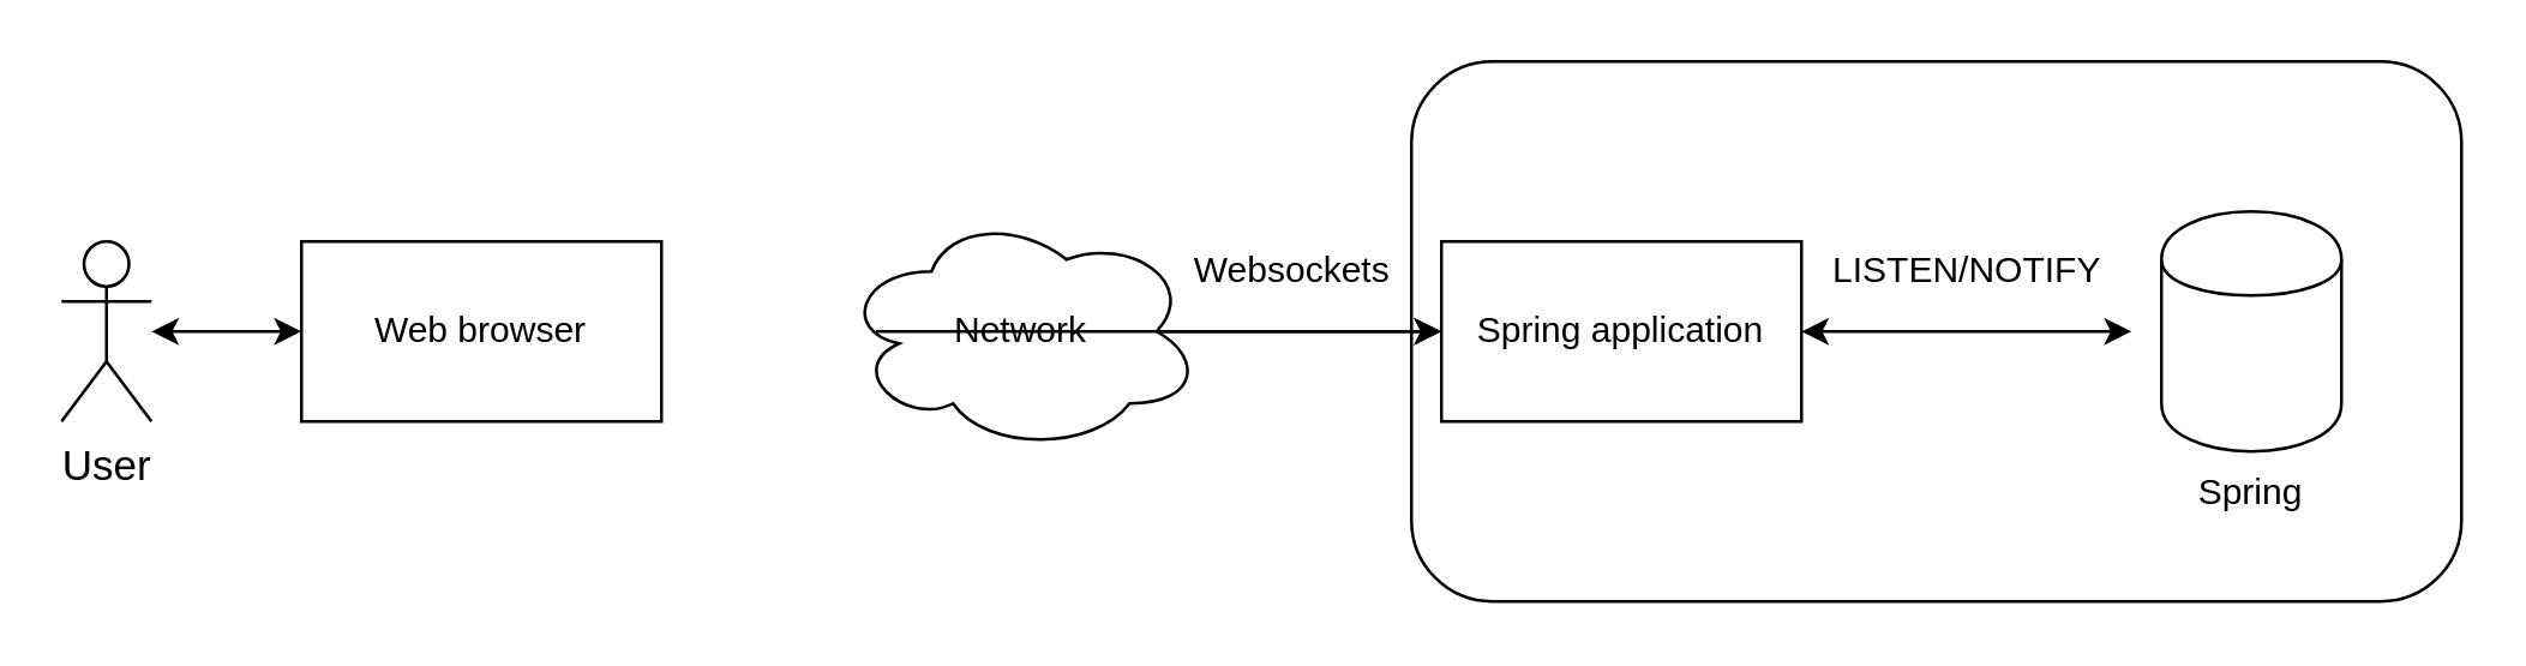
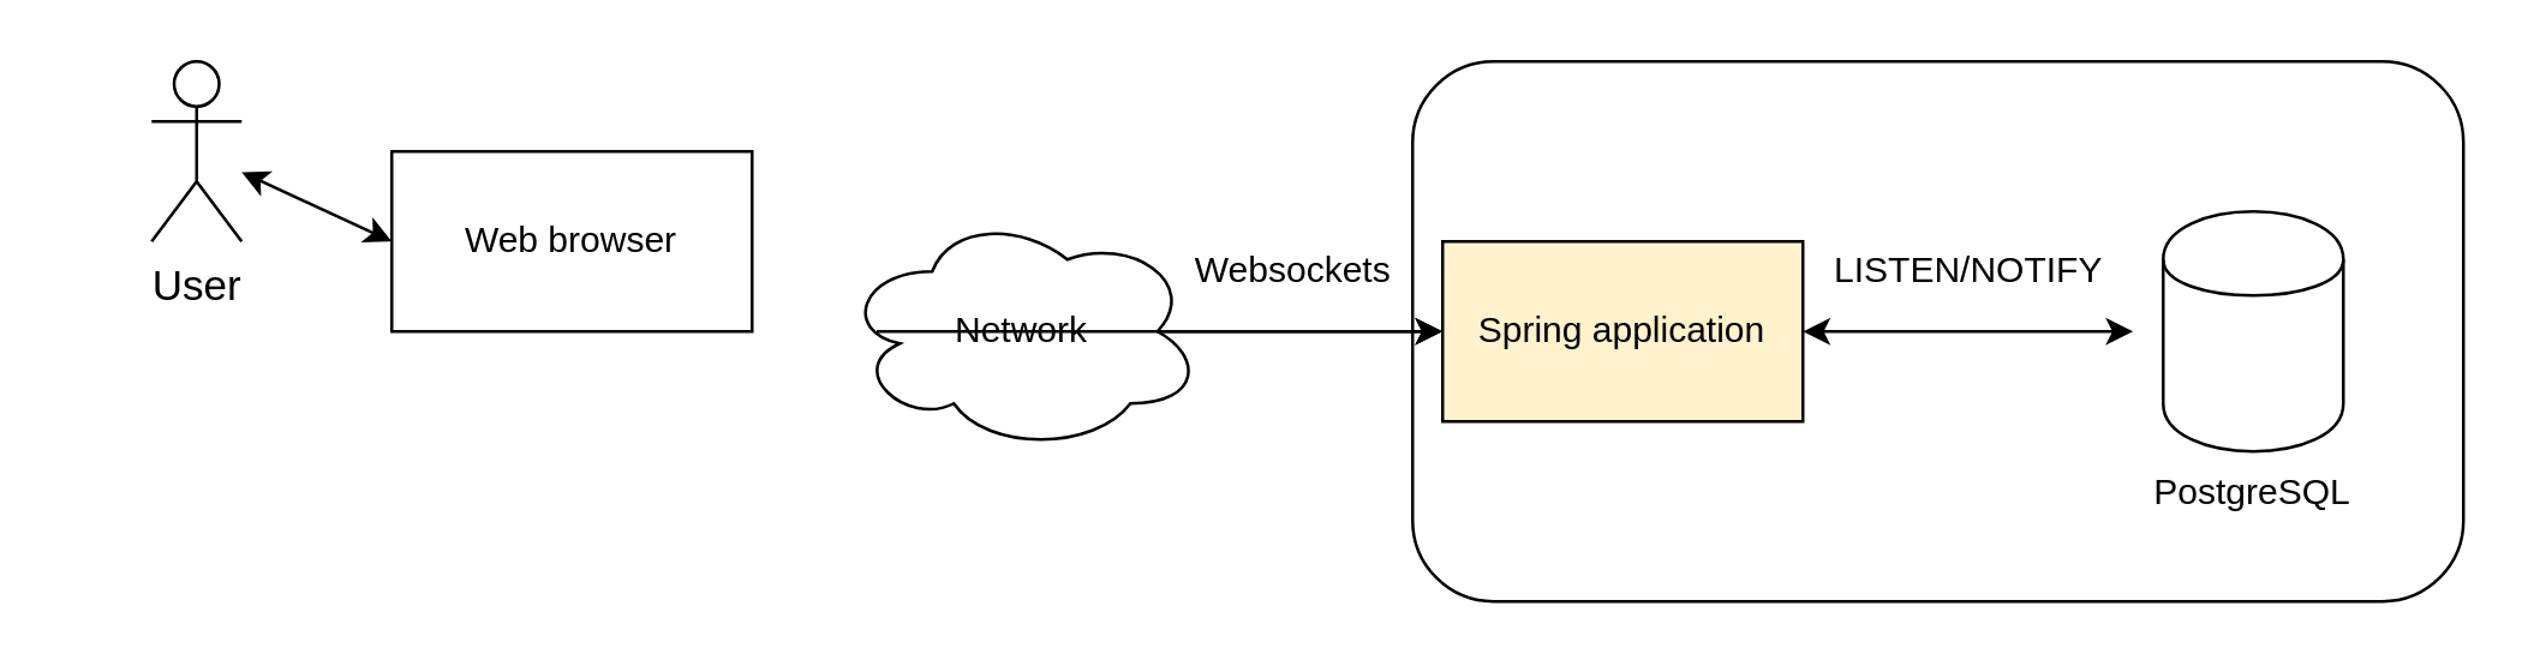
  <mxCell id="0" />
  <mxCell id="1" parent="0" />
  <mxCell id="2" value="" style="rounded=1;whiteSpace=wrap;html=1;" vertex="1" parent="1"><mxGeometry x="470" y="20" width="350" height="180" as="geometry" /></mxCell>
- <mxCell id="3" value="Web browser" style="rounded=0;whiteSpace=wrap;html=1;" vertex="1" parent="1"><mxGeometry x="100" y="80" width="120" height="60" as="geometry" /></mxCell>
- <mxCell id="4" value="Spring application" style="rounded=0;whiteSpace=wrap;html=1;" vertex="1" parent="1"><mxGeometry x="480" y="80" width="120" height="60" as="geometry" /></mxCell>
+ <mxCell id="3" value="Web browser" style="rounded=0;whiteSpace=wrap;html=1;" vertex="1" parent="1"><mxGeometry x="130" y="50" width="120" height="60" as="geometry" /></mxCell>
+ <mxCell id="4" value="Spring application" style="rounded=0;whiteSpace=wrap;html=1;fillColor=#fff2cc;" vertex="1" parent="1"><mxGeometry x="480" y="80" width="120" height="60" as="geometry" /></mxCell>
  <mxCell id="5" value="Network" style="ellipse;shape=cloud;whiteSpace=wrap;html=1;" vertex="1" parent="1"><mxGeometry x="280" y="70" width="120" height="80" as="geometry" /></mxCell>
- <mxCell id="6" value="Spring" style="shape=cylinder;whiteSpace=wrap;html=1;boundedLbl=1;backgroundOutline=1;labelPosition=center;verticalLabelPosition=bottom;align=center;verticalAlign=top;" vertex="1" parent="1"><mxGeometry x="720" y="70" width="60" height="80" as="geometry" /></mxCell>
+ <mxCell id="6" value="PostgreSQL" style="shape=cylinder;whiteSpace=wrap;html=1;boundedLbl=1;backgroundOutline=1;labelPosition=center;verticalLabelPosition=bottom;align=center;verticalAlign=top;" vertex="1" parent="1"><mxGeometry x="720" y="70" width="60" height="80" as="geometry" /></mxCell>
  <mxCell id="7" value="" style="endArrow=classic;startArrow=classic;html=1;exitX=1;exitY=0.5;exitDx=0;exitDy=0;" edge="1" parent="1" source="4"><mxGeometry width="50" height="50" relative="1" as="geometry"><mxPoint x="360" y="250" as="sourcePoint" /><mxPoint x="710" y="110" as="targetPoint" /></mxGeometry></mxCell>
  <mxCell id="8" value="" style="endArrow=classic;html=1;exitX=0.875;exitY=0.5;exitDx=0;exitDy=0;exitPerimeter=0;" edge="1" parent="1" source="5"><mxGeometry width="50" height="50" relative="1" as="geometry"><mxPoint x="430" y="160" as="sourcePoint" /><mxPoint x="480" y="110" as="targetPoint" /></mxGeometry></mxCell>
  <mxCell id="9" value="" style="endArrow=classic;html=1;exitX=0.096;exitY=0.5;exitDx=0;exitDy=0;exitPerimeter=0;" edge="1" parent="1" source="5" target="4"><mxGeometry width="50" height="50" relative="1" as="geometry"><mxPoint x="360" y="250" as="sourcePoint" /><mxPoint x="410" y="200" as="targetPoint" /></mxGeometry></mxCell>
  <mxCell id="10" value="Websockets" style="text;html=1;align=center;verticalAlign=middle;resizable=0;points=[];autosize=1;" vertex="1" parent="1"><mxGeometry x="390" y="80" width="80" height="20" as="geometry" /></mxCell>
  <mxCell id="11" value="LISTEN/NOTIFY" style="text;html=1;align=center;verticalAlign=middle;resizable=0;points=[];autosize=1;" vertex="1" parent="1"><mxGeometry x="600" y="80" width="110" height="20" as="geometry" /></mxCell>
- <mxCell id="12" value="User" style="shape=umlActor;verticalLabelPosition=bottom;labelBackgroundColor=#ffffff;verticalAlign=top;html=1;outlineConnect=0;fontSize=14;" vertex="1" parent="1"><mxGeometry x="20" y="80" width="30" height="60" as="geometry" /></mxCell>
+ <mxCell id="12" value="User" style="shape=umlActor;verticalLabelPosition=bottom;labelBackgroundColor=#ffffff;verticalAlign=top;html=1;outlineConnect=0;fontSize=14;" vertex="1" parent="1"><mxGeometry x="50" y="20" width="30" height="60" as="geometry" /></mxCell>
  <mxCell id="13" value="" style="endArrow=classic;startArrow=classic;html=1;fontSize=14;entryX=0;entryY=0.5;entryDx=0;entryDy=0;" edge="1" parent="1" source="12" target="3"><mxGeometry width="50" height="50" relative="1" as="geometry"><mxPoint x="370" y="250" as="sourcePoint" /><mxPoint x="420" y="200" as="targetPoint" /></mxGeometry></mxCell>
